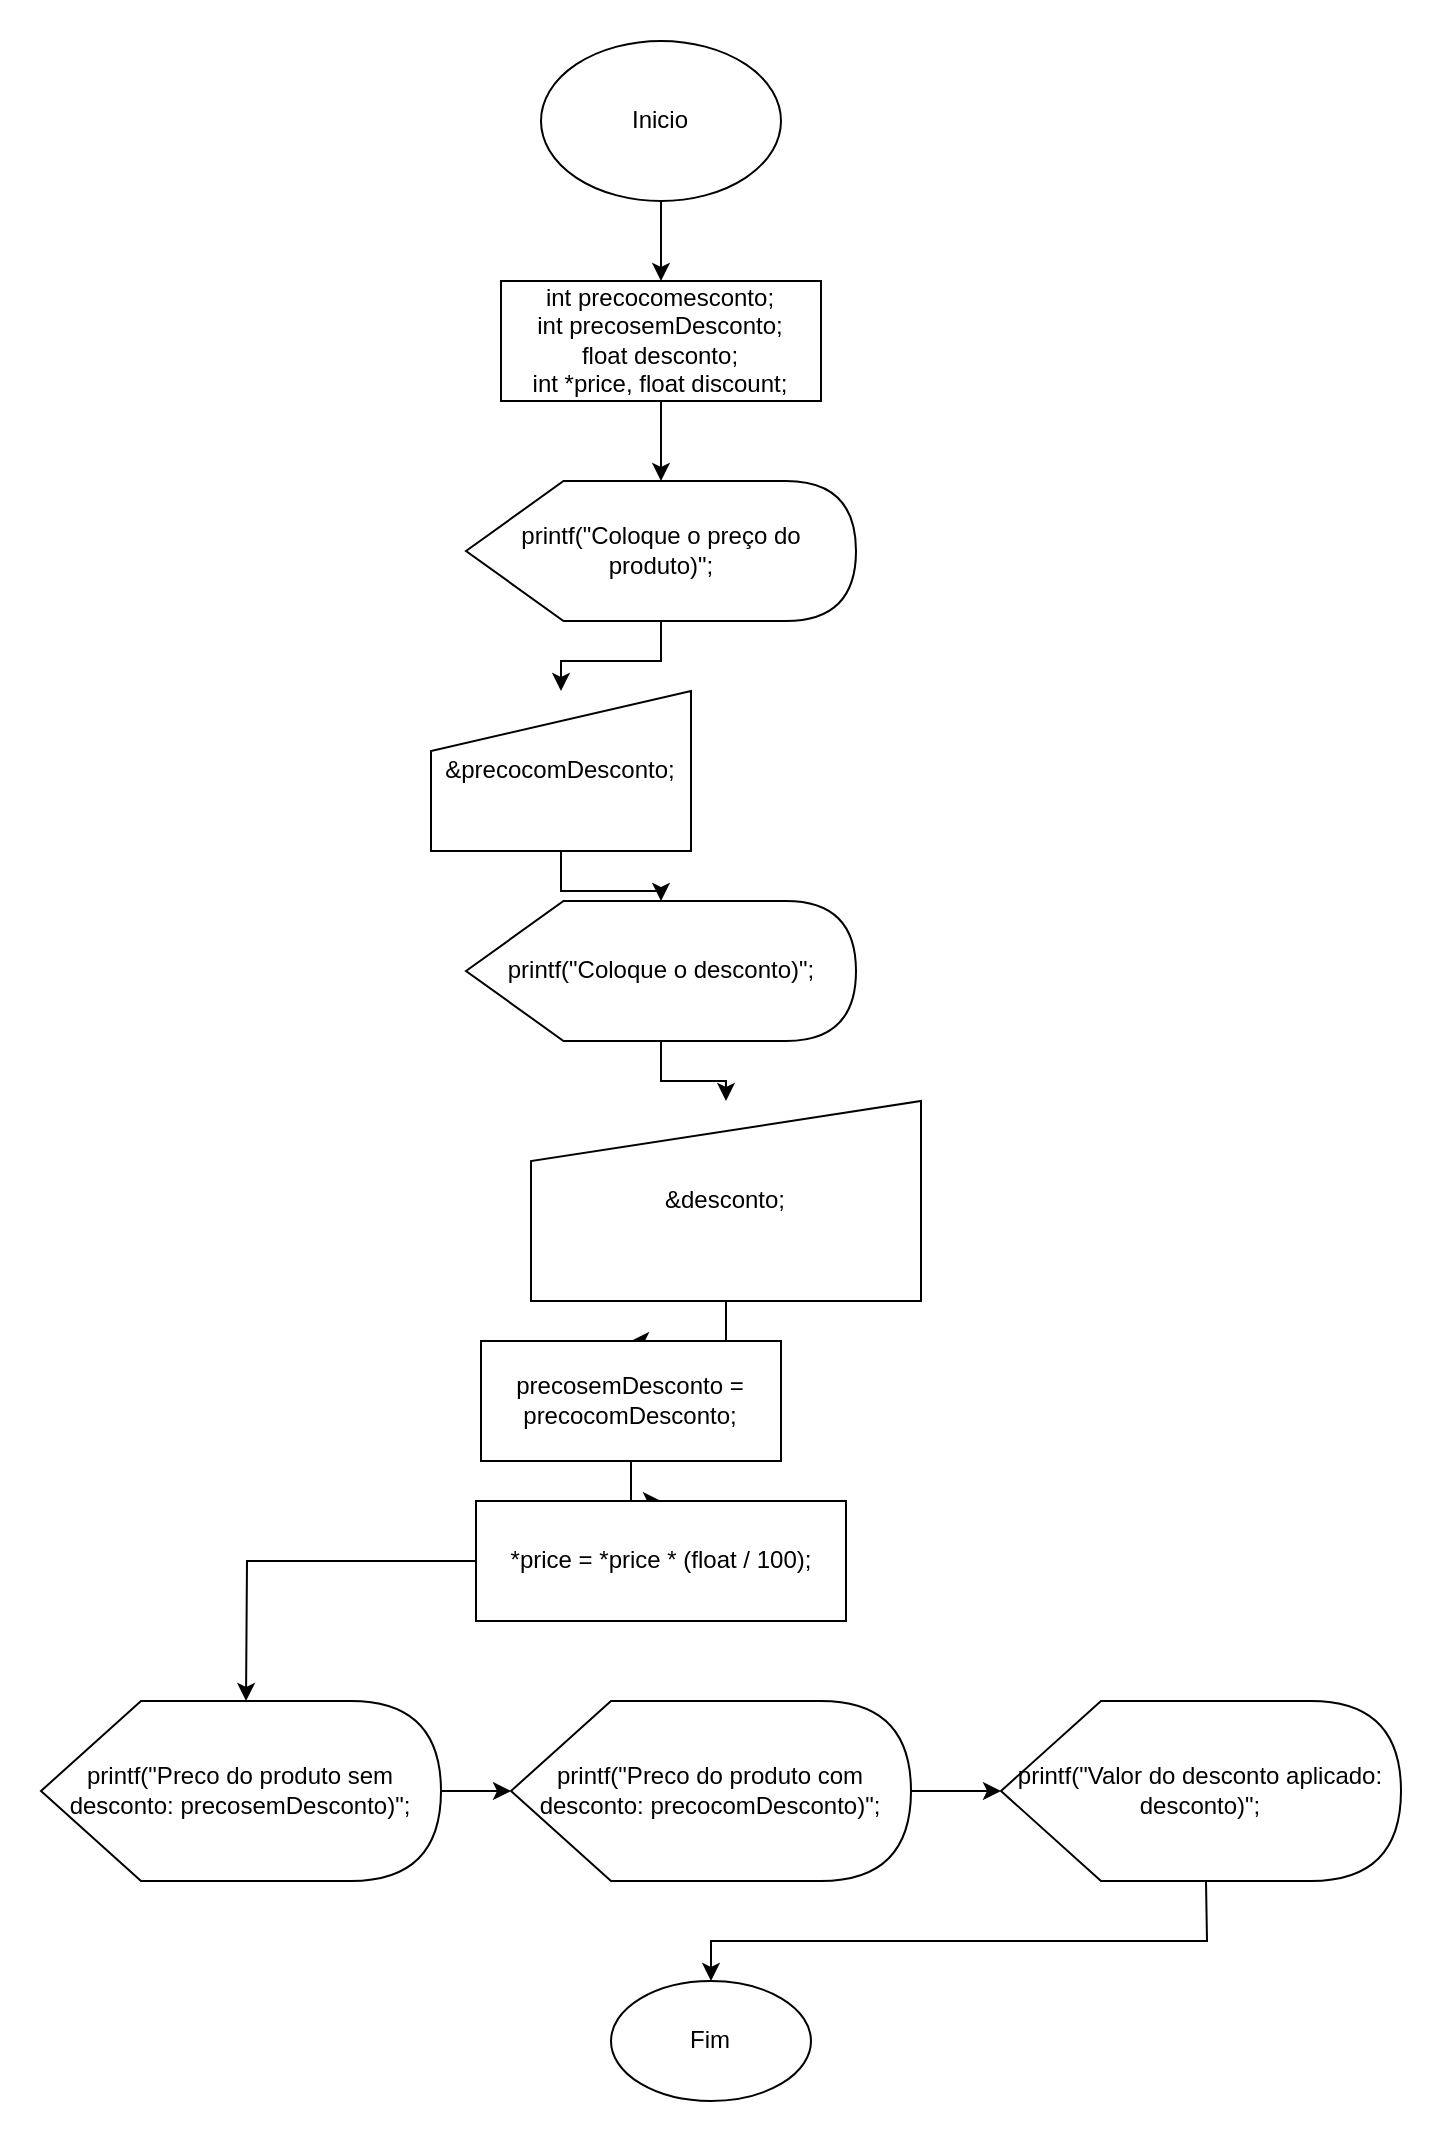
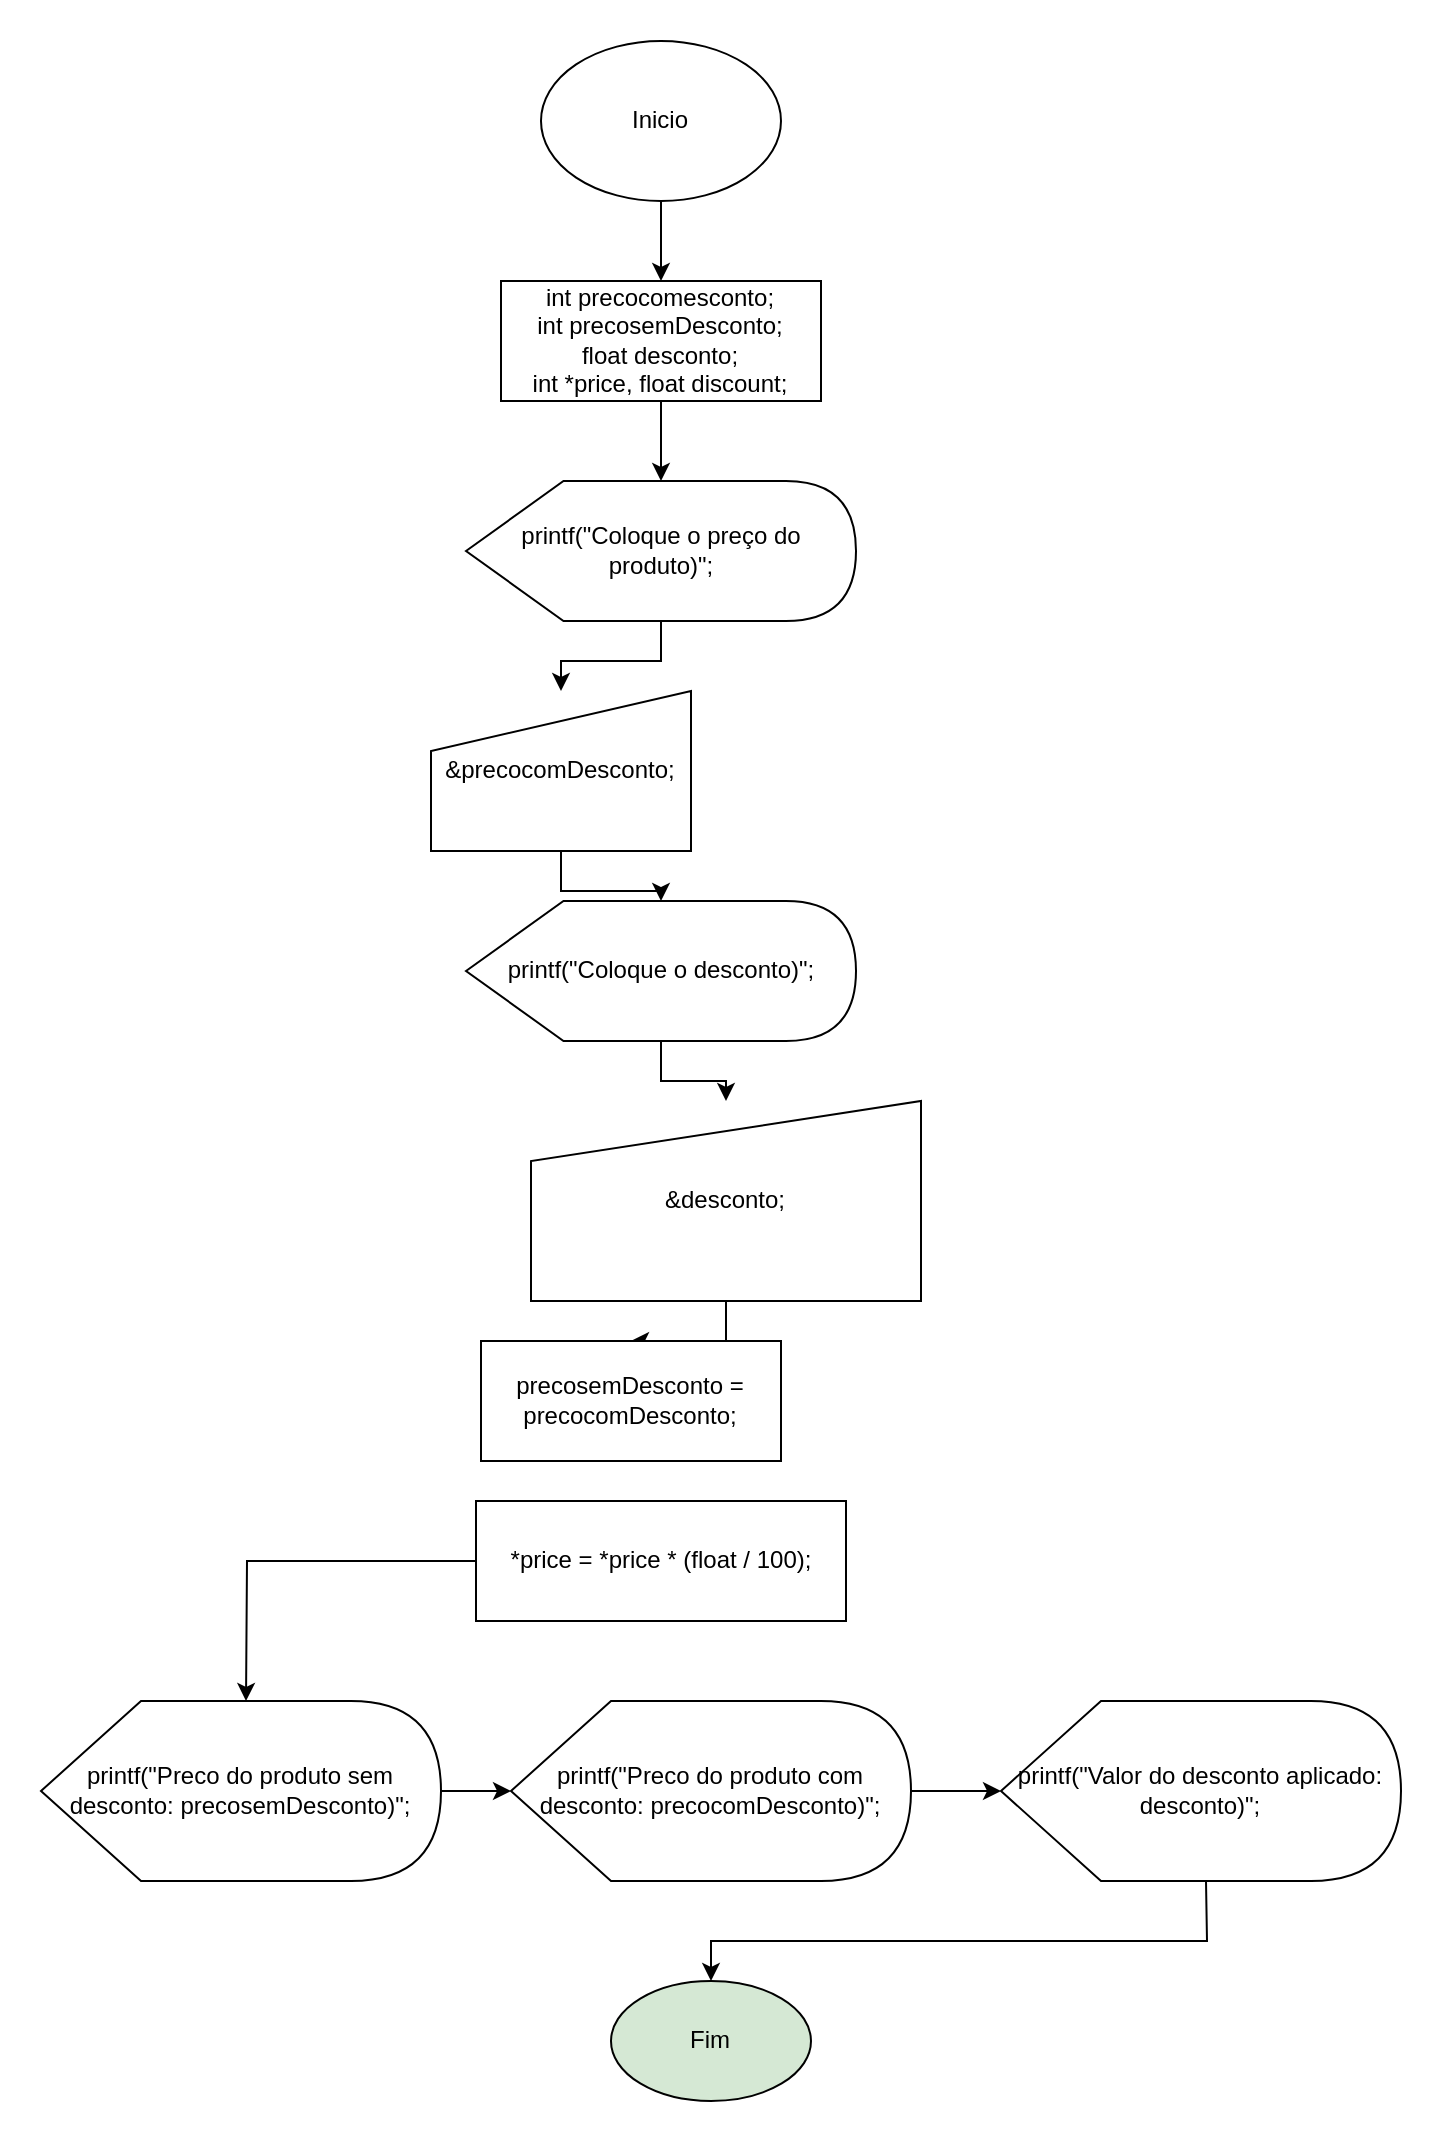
  <mxCell id="0" />
  <mxCell id="1" parent="0" />
  <mxCell id="2" value="" style="edgeStyle=orthogonalEdgeStyle;rounded=0;orthogonalLoop=1;jettySize=auto;html=1;" edge="1" parent="1" source="3" target="5"><mxGeometry relative="1" as="geometry" /></mxCell>
  <mxCell id="3" value="Inicio" style="ellipse;whiteSpace=wrap;html=1;" vertex="1" parent="1"><mxGeometry x="270" y="20" width="120" height="80" as="geometry" /></mxCell>
  <mxCell id="4" value="" style="edgeStyle=orthogonalEdgeStyle;rounded=0;orthogonalLoop=1;jettySize=auto;html=1;" edge="1" parent="1" source="5" target="7"><mxGeometry relative="1" as="geometry" /></mxCell>
  <mxCell id="5" value="int precocomesconto;&lt;br&gt;int precosemDesconto;&lt;br&gt;float desconto;&lt;br&gt;int *price, float discount;" style="rounded=0;whiteSpace=wrap;html=1;" vertex="1" parent="1"><mxGeometry x="250" y="140" width="160" height="60" as="geometry" /></mxCell>
  <mxCell id="6" value="" style="edgeStyle=orthogonalEdgeStyle;rounded=0;orthogonalLoop=1;jettySize=auto;html=1;" edge="1" parent="1" source="7" target="9"><mxGeometry relative="1" as="geometry" /></mxCell>
  <mxCell id="7" value="printf(&quot;Coloque o preço do produto)&quot;;" style="shape=display;whiteSpace=wrap;html=1;" vertex="1" parent="1"><mxGeometry x="232.5" y="240" width="195" height="70" as="geometry" /></mxCell>
  <mxCell id="8" value="" style="edgeStyle=orthogonalEdgeStyle;rounded=0;orthogonalLoop=1;jettySize=auto;html=1;" edge="1" parent="1" source="9" target="11"><mxGeometry relative="1" as="geometry" /></mxCell>
  <mxCell id="9" value="&amp;amp;precocomDesconto;" style="shape=manualInput;whiteSpace=wrap;html=1;" vertex="1" parent="1"><mxGeometry x="215" y="345" width="130" height="80" as="geometry" /></mxCell>
  <mxCell id="10" value="" style="edgeStyle=orthogonalEdgeStyle;rounded=0;orthogonalLoop=1;jettySize=auto;html=1;" edge="1" parent="1" source="11" target="13"><mxGeometry relative="1" as="geometry" /></mxCell>
  <mxCell id="11" value="printf(&quot;Coloque o desconto)&quot;;" style="shape=display;whiteSpace=wrap;html=1;" vertex="1" parent="1"><mxGeometry x="232.5" y="450" width="195" height="70" as="geometry" /></mxCell>
  <mxCell id="12" value="" style="edgeStyle=orthogonalEdgeStyle;rounded=0;orthogonalLoop=1;jettySize=auto;html=1;" edge="1" parent="1" source="13" target="15"><mxGeometry relative="1" as="geometry" /></mxCell>
  <mxCell id="13" value="&amp;amp;desconto;" style="shape=manualInput;whiteSpace=wrap;html=1;" vertex="1" parent="1"><mxGeometry x="265" y="550" width="195" height="100" as="geometry" /></mxCell>
- <mxCell id="14" value="" style="edgeStyle=orthogonalEdgeStyle;rounded=0;orthogonalLoop=1;jettySize=auto;html=1;" edge="1" parent="1" source="15" target="16"><mxGeometry relative="1" as="geometry" /></mxCell>
  <mxCell id="15" value="precosemDesconto = precocomDesconto;" style="rounded=0;whiteSpace=wrap;html=1;" vertex="1" parent="1"><mxGeometry x="240" y="670" width="150" height="60" as="geometry" /></mxCell>
  <mxCell id="16" value="*price = *price * (float / 100);" style="rounded=0;whiteSpace=wrap;html=1;" vertex="1" parent="1"><mxGeometry x="237.5" y="750" width="185" height="60" as="geometry" /></mxCell>
  <mxCell id="17" value="" style="edgeStyle=orthogonalEdgeStyle;rounded=0;orthogonalLoop=1;jettySize=auto;html=1;" edge="1" parent="1" source="18" target="20"><mxGeometry relative="1" as="geometry" /></mxCell>
  <mxCell id="18" value="printf(&quot;Preco do produto sem desconto: precosemDesconto)&quot;;" style="shape=display;whiteSpace=wrap;html=1;" vertex="1" parent="1"><mxGeometry x="20" y="850" width="200" height="90" as="geometry" /></mxCell>
  <mxCell id="19" value="" style="edgeStyle=orthogonalEdgeStyle;rounded=0;orthogonalLoop=1;jettySize=auto;html=1;" edge="1" parent="1" source="20" target="21"><mxGeometry relative="1" as="geometry" /></mxCell>
  <mxCell id="20" value="printf(&quot;Preco do produto com desconto: precocomDesconto)&quot;;" style="shape=display;whiteSpace=wrap;html=1;" vertex="1" parent="1"><mxGeometry x="255" y="850" width="200" height="90" as="geometry" /></mxCell>
  <mxCell id="21" value="printf(&quot;Valor do desconto aplicado: desconto)&quot;;" style="shape=display;whiteSpace=wrap;html=1;" vertex="1" parent="1"><mxGeometry x="500" y="850" width="200" height="90" as="geometry" /></mxCell>
  <mxCell id="22" value="" style="endArrow=classic;html=1;rounded=0;exitX=0;exitY=0.5;exitDx=0;exitDy=0;entryX=0;entryY=0;entryDx=102.5;entryDy=0;entryPerimeter=0;" edge="1" parent="1" source="16" target="18"><mxGeometry width="50" height="50" relative="1" as="geometry"><mxPoint x="110" y="800" as="sourcePoint" /><mxPoint x="160" y="750" as="targetPoint" /><Array as="points"><mxPoint x="123" y="780" /></Array></mxGeometry></mxCell>
- <mxCell id="23" value="Fim" style="ellipse;whiteSpace=wrap;html=1;" vertex="1" parent="1"><mxGeometry x="305" y="990" width="100" height="60" as="geometry" /></mxCell>
+ <mxCell id="23" value="Fim" style="ellipse;whiteSpace=wrap;html=1;fillColor=#d5e8d4;" vertex="1" parent="1"><mxGeometry x="305" y="990" width="100" height="60" as="geometry" /></mxCell>
  <mxCell id="24" value="" style="endArrow=classic;html=1;rounded=0;exitX=0;exitY=0;exitDx=102.5;exitDy=90;exitPerimeter=0;entryX=0.5;entryY=0;entryDx=0;entryDy=0;" edge="1" parent="1" source="21" target="23"><mxGeometry width="50" height="50" relative="1" as="geometry"><mxPoint x="520" y="1020" as="sourcePoint" /><mxPoint x="570" y="970" as="targetPoint" /><Array as="points"><mxPoint x="603" y="970" /><mxPoint x="355" y="970" /></Array></mxGeometry></mxCell>
